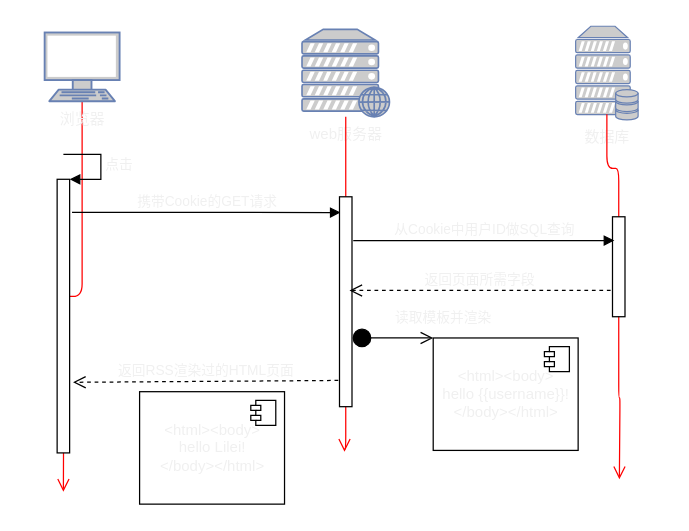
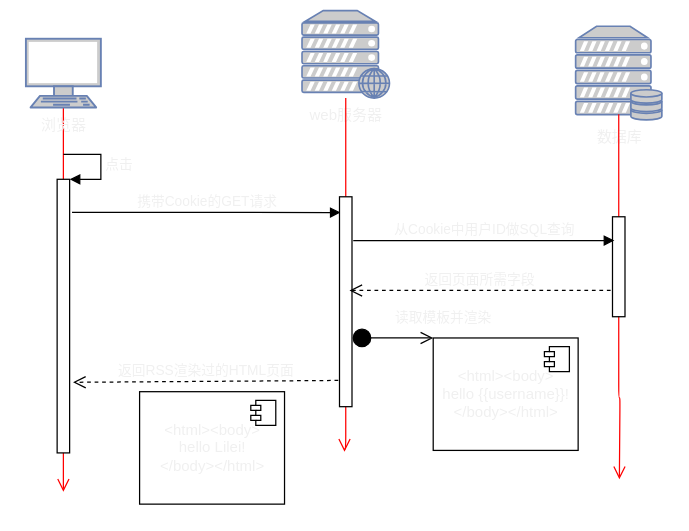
  <mxCell id="0" />
  <mxCell id="1" parent="0" />
  <mxCell id="2" value="" style="edgeStyle=orthogonalEdgeStyle;html=1;verticalAlign=bottom;endArrow=open;endSize=8;strokeColor=#ff0000;exitX=0.5;exitY=1;exitDx=0;exitDy=0;exitPerimeter=0;fontColor=#F0F0F0;" edge="1" source="3" parent="1"><mxGeometry relative="1" as="geometry"><mxPoint x="50" y="393" as="targetPoint" /></mxGeometry></mxCell>
- <mxCell id="3" value="浏览器" style="fontColor=#F0F0F0;verticalAlign=top;verticalLabelPosition=bottom;labelPosition=center;align=center;html=1;outlineConnect=0;fillColor=#CCCCCC;strokeColor=#6881B3;gradientColor=none;gradientDirection=north;strokeWidth=2;shape=mxgraph.networks.terminal;" vertex="1" parent="1"><mxGeometry x="35" y="25.5" width="60" height="55" as="geometry" /></mxCell>
- <mxCell id="4" value="数据库" style="fontColor=#F0F0F0;verticalAlign=top;verticalLabelPosition=bottom;labelPosition=center;align=center;html=1;outlineConnect=0;fillColor=#CCCCCC;strokeColor=#6881B3;gradientColor=none;gradientDirection=north;strokeWidth=2;shape=mxgraph.networks.server_storage;" vertex="1" parent="1"><mxGeometry x="460" y="20.5" width="50" height="75" as="geometry" /></mxCell>
+ <mxCell id="3" value="浏览器" style="fontColor=#F0F0F0;verticalAlign=top;verticalLabelPosition=bottom;labelPosition=center;align=center;html=1;outlineConnect=0;fillColor=#CCCCCC;strokeColor=#6881B3;gradientColor=none;gradientDirection=north;strokeWidth=2;shape=mxgraph.networks.terminal;" vertex="1" parent="1"><mxGeometry x="20" y="30.5" width="60" height="55" as="geometry" /></mxCell>
+ <mxCell id="4" value="数据库" style="fontColor=#F0F0F0;verticalAlign=top;verticalLabelPosition=bottom;labelPosition=center;align=center;html=1;outlineConnect=0;fillColor=#CCCCCC;strokeColor=#6881B3;gradientColor=none;gradientDirection=north;strokeWidth=2;shape=mxgraph.networks.server_storage;" vertex="1" parent="1"><mxGeometry x="460" y="20.5" width="69" height="75" as="geometry" /></mxCell>
  <mxCell id="5" value="" style="edgeStyle=orthogonalEdgeStyle;html=1;verticalAlign=bottom;endArrow=open;endSize=8;strokeColor=#ff0000;exitX=0.5;exitY=0.94;exitDx=0;exitDy=0;exitPerimeter=0;fontColor=#F0F0F0;startArrow=none;" edge="1" parent="1" source="14"><mxGeometry relative="1" as="geometry"><mxPoint x="495" y="383" as="targetPoint" /><mxPoint x="60" y="98" as="sourcePoint" /></mxGeometry></mxCell>
- <mxCell id="6" value="web服务器" style="fontColor=#F0F0F0;verticalAlign=top;verticalLabelPosition=bottom;labelPosition=center;align=center;html=1;outlineConnect=0;fillColor=#CCCCCC;strokeColor=#6881B3;gradientColor=none;gradientDirection=north;strokeWidth=2;shape=mxgraph.networks.web_server;" vertex="1" parent="1"><mxGeometry x="241" y="23" width="70" height="70" as="geometry" /></mxCell>
+ <mxCell id="6" value="web服务器" style="fontColor=#F0F0F0;verticalAlign=top;verticalLabelPosition=bottom;labelPosition=center;align=center;html=1;outlineConnect=0;fillColor=#CCCCCC;strokeColor=#6881B3;gradientColor=none;gradientDirection=north;strokeWidth=2;shape=mxgraph.networks.web_server;" vertex="1" parent="1"><mxGeometry x="241" y="8" width="70" height="70" as="geometry" /></mxCell>
  <mxCell id="7" value="" style="edgeStyle=orthogonalEdgeStyle;html=1;verticalAlign=bottom;endArrow=open;endSize=8;strokeColor=#ff0000;startArrow=none;fontColor=#F0F0F0;" edge="1" parent="1" source="12"><mxGeometry relative="1" as="geometry"><mxPoint x="275" y="361" as="targetPoint" /><mxPoint x="270" y="123" as="sourcePoint" /><Array as="points"><mxPoint x="276" y="359" /><mxPoint x="275" y="359" /></Array></mxGeometry></mxCell>
  <mxCell id="8" value="" style="html=1;points=[];perimeter=orthogonalPerimeter;fontColor=#F0F0F0;" vertex="1" parent="1"><mxGeometry x="45" y="143" width="10" height="219" as="geometry" /></mxCell>
  <mxCell id="9" value="点击" style="edgeStyle=orthogonalEdgeStyle;html=1;align=left;spacingLeft=2;endArrow=block;rounded=0;entryX=1;entryY=0;fontColor=#F0F0F0;" edge="1" target="8" parent="1"><mxGeometry relative="1" as="geometry"><mxPoint x="50" y="123" as="sourcePoint" /><Array as="points"><mxPoint x="80" y="123" /></Array></mxGeometry></mxCell>
  <mxCell id="10" value="携带Cookie的GET请求" style="html=1;verticalAlign=bottom;endArrow=block;fontColor=#F0F0F0;exitX=1.192;exitY=0.121;exitDx=0;exitDy=0;exitPerimeter=0;entryX=0.092;entryY=0.075;entryDx=0;entryDy=0;entryPerimeter=0;" edge="1" parent="1" source="8" target="12"><mxGeometry width="80" relative="1" as="geometry"><mxPoint x="256" y="265" as="sourcePoint" /><mxPoint x="264" y="176" as="targetPoint" /></mxGeometry></mxCell>
  <mxCell id="11" value="" style="edgeStyle=orthogonalEdgeStyle;html=1;verticalAlign=bottom;endArrow=none;endSize=8;strokeColor=#ff0000;fontColor=#F0F0F0;" edge="1" parent="1" source="6" target="12"><mxGeometry relative="1" as="geometry"><mxPoint x="275" y="393" as="targetPoint" /><mxPoint x="275" y="93" as="sourcePoint" /></mxGeometry></mxCell>
  <mxCell id="12" value="" style="html=1;points=[];perimeter=orthogonalPerimeter;fontColor=#F0F0F0;" vertex="1" parent="1"><mxGeometry x="271" y="157" width="10" height="168" as="geometry" /></mxCell>
  <mxCell id="13" value="" style="edgeStyle=orthogonalEdgeStyle;html=1;verticalAlign=bottom;endArrow=none;endSize=8;strokeColor=#ff0000;exitX=0.5;exitY=0.94;exitDx=0;exitDy=0;exitPerimeter=0;fontColor=#F0F0F0;" edge="1" parent="1" source="4" target="14"><mxGeometry relative="1" as="geometry"><mxPoint x="495" y="383" as="targetPoint" /><mxPoint x="494.5" y="91" as="sourcePoint" /></mxGeometry></mxCell>
  <mxCell id="14" value="" style="html=1;points=[];perimeter=orthogonalPerimeter;fontColor=#F0F0F0;" vertex="1" parent="1"><mxGeometry x="489.5" y="173" width="10" height="80" as="geometry" /></mxCell>
  <mxCell id="15" value="从Cookie中用户ID做SQL查询" style="html=1;verticalAlign=bottom;endArrow=block;fontColor=#F0F0F0;" edge="1" parent="1"><mxGeometry width="80" relative="1" as="geometry"><mxPoint x="282" y="192" as="sourcePoint" /><mxPoint x="491" y="192" as="targetPoint" /></mxGeometry></mxCell>
  <mxCell id="16" value="返回页面所需字段" style="html=1;verticalAlign=bottom;endArrow=open;dashed=1;endSize=8;fontColor=#F0F0F0;" edge="1" parent="1"><mxGeometry relative="1" as="geometry"><mxPoint x="488" y="232" as="sourcePoint" /><mxPoint x="279" y="232" as="targetPoint" /></mxGeometry></mxCell>
  <mxCell id="17" value="&amp;lt;html&amp;gt;&amp;lt;body&amp;gt;&lt;br&gt;hello {{username}}!&lt;br&gt;&amp;lt;/body&amp;gt;&amp;lt;/html&amp;gt;" style="html=1;dropTarget=0;fontColor=#F0F0F0;" vertex="1" parent="1"><mxGeometry x="346" y="270" width="116" height="90" as="geometry" /></mxCell>
  <mxCell id="18" value="" style="shape=module;jettyWidth=8;jettyHeight=4;fontColor=#F0F0F0;" vertex="1" parent="17"><mxGeometry x="1" width="20" height="20" relative="1" as="geometry"><mxPoint x="-27" y="7" as="offset" /></mxGeometry></mxCell>
  <mxCell id="19" value="读取模板并渲染" style="html=1;verticalAlign=bottom;startArrow=circle;startFill=1;endArrow=open;startSize=6;endSize=8;fontColor=#F0F0F0;entryX=0;entryY=0;entryDx=0;entryDy=0;" edge="1" parent="1" source="12" target="17"><mxGeometry x="1" y="11" width="80" relative="1" as="geometry"><mxPoint x="256" y="258" as="sourcePoint" /><mxPoint x="336" y="258" as="targetPoint" /><mxPoint x="8" y="4" as="offset" /></mxGeometry></mxCell>
  <mxCell id="20" value="返回RSS渲染过的HTML页面" style="html=1;verticalAlign=bottom;endArrow=open;dashed=1;endSize=8;fontColor=#F0F0F0;entryX=1.275;entryY=0.742;entryDx=0;entryDy=0;entryPerimeter=0;" edge="1" parent="1" target="8"><mxGeometry relative="1" as="geometry"><mxPoint x="270" y="304" as="sourcePoint" /><mxPoint x="289" y="242" as="targetPoint" /></mxGeometry></mxCell>
  <mxCell id="21" value="&amp;lt;html&amp;gt;&amp;lt;body&amp;gt;&lt;br&gt;hello Lilei!&lt;br&gt;&amp;lt;/body&amp;gt;&amp;lt;/html&amp;gt;" style="html=1;dropTarget=0;fontColor=#F0F0F0;" vertex="1" parent="1"><mxGeometry x="111" y="313" width="116" height="90" as="geometry" /></mxCell>
  <mxCell id="22" value="" style="shape=module;jettyWidth=8;jettyHeight=4;fontColor=#F0F0F0;" vertex="1" parent="21"><mxGeometry x="1" width="20" height="20" relative="1" as="geometry"><mxPoint x="-27" y="7" as="offset" /></mxGeometry></mxCell>
